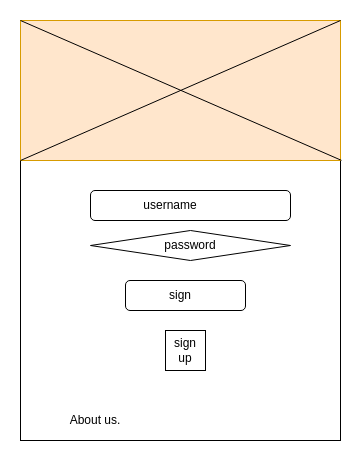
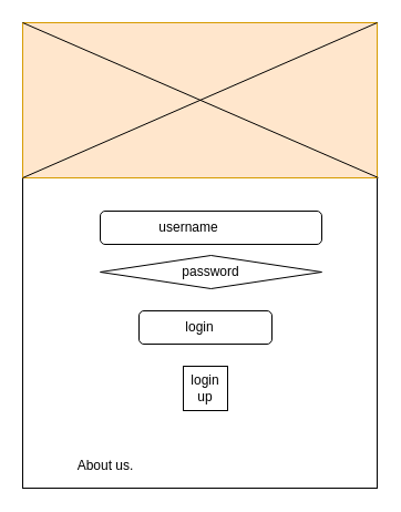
  <mxCell id="0" />
  <mxCell id="1" parent="0" />
  <mxCell id="2" value="" style="rounded=0;whiteSpace=wrap;html=1;direction=south;" vertex="1" parent="1"><mxGeometry x="20" y="20" width="320" height="420" as="geometry" /></mxCell>
  <mxCell id="3" value="" style="rounded=1;whiteSpace=wrap;html=1;" vertex="1" parent="1"><mxGeometry x="90" y="190" width="200" height="30" as="geometry" /></mxCell>
  <mxCell id="4" value="" style="rounded=0;whiteSpace=wrap;html=1;fillColor=#ffe6cc;strokeColor=#d79b00;" vertex="1" parent="1"><mxGeometry x="20" y="20" width="320" height="140" as="geometry" /></mxCell>
  <mxCell id="5" value="username" style="text;html=1;strokeColor=none;fillColor=none;align=center;verticalAlign=middle;whiteSpace=wrap;rounded=0;" vertex="1" parent="1"><mxGeometry x="95" y="195" width="150" height="20" as="geometry" /></mxCell>
  <mxCell id="6" value="password" style="rhombus;whiteSpace=wrap;html=1;" vertex="1" parent="1"><mxGeometry x="90" y="230" width="200" height="30" as="geometry" /></mxCell>
  <mxCell id="7" value="" style="rounded=1;whiteSpace=wrap;html=1;" vertex="1" parent="1"><mxGeometry x="125" y="280" width="120" height="30" as="geometry" /></mxCell>
- <mxCell id="8" value="sign" style="text;html=1;strokeColor=none;fillColor=none;align=center;verticalAlign=middle;whiteSpace=wrap;rounded=0;" vertex="1" parent="1"><mxGeometry x="160" y="285" width="40" height="20" as="geometry" /></mxCell>
- <mxCell id="9" value="sign up" style="whiteSpace=wrap;html=1;aspect=fixed;" vertex="1" parent="1"><mxGeometry x="165" y="330" width="40" height="40" as="geometry" /></mxCell>
+ <mxCell id="8" value="login" style="text;html=1;strokeColor=none;fillColor=none;align=center;verticalAlign=middle;whiteSpace=wrap;rounded=0;" vertex="1" parent="1"><mxGeometry x="160" y="285" width="40" height="20" as="geometry" /></mxCell>
+ <mxCell id="9" value="login up" style="whiteSpace=wrap;html=1;aspect=fixed;" vertex="1" parent="1"><mxGeometry x="165" y="330" width="40" height="40" as="geometry" /></mxCell>
  <mxCell id="10" style="edgeStyle=orthogonalEdgeStyle;rounded=0;orthogonalLoop=1;jettySize=auto;html=1;exitX=0.5;exitY=1;exitDx=0;exitDy=0;" edge="1" parent="1"><mxGeometry relative="1" as="geometry"><mxPoint x="185" y="380" as="sourcePoint" /><mxPoint x="185" y="380" as="targetPoint" /></mxGeometry></mxCell>
  <mxCell id="11" value="About us." style="text;html=1;strokeColor=none;fillColor=none;align=center;verticalAlign=middle;whiteSpace=wrap;rounded=0;" vertex="1" parent="1"><mxGeometry x="60" y="410" width="70" height="20" as="geometry" /></mxCell>
  <mxCell id="12" value="" style="endArrow=none;html=1;entryX=0;entryY=1;entryDx=0;entryDy=0;" edge="1" parent="1" target="4"><mxGeometry width="50" height="50" relative="1" as="geometry"><mxPoint x="340" y="20" as="sourcePoint" /><mxPoint x="200" y="70" as="targetPoint" /><Array as="points"><mxPoint x="340" y="20" /></Array></mxGeometry></mxCell>
  <mxCell id="13" value="" style="endArrow=none;html=1;entryX=0;entryY=0;entryDx=0;entryDy=0;exitX=0.333;exitY=-0.003;exitDx=0;exitDy=0;exitPerimeter=0;" edge="1" parent="1" source="2" target="4"><mxGeometry width="50" height="50" relative="1" as="geometry"><mxPoint x="180" y="220" as="sourcePoint" /><mxPoint x="230" y="170" as="targetPoint" /></mxGeometry></mxCell>
